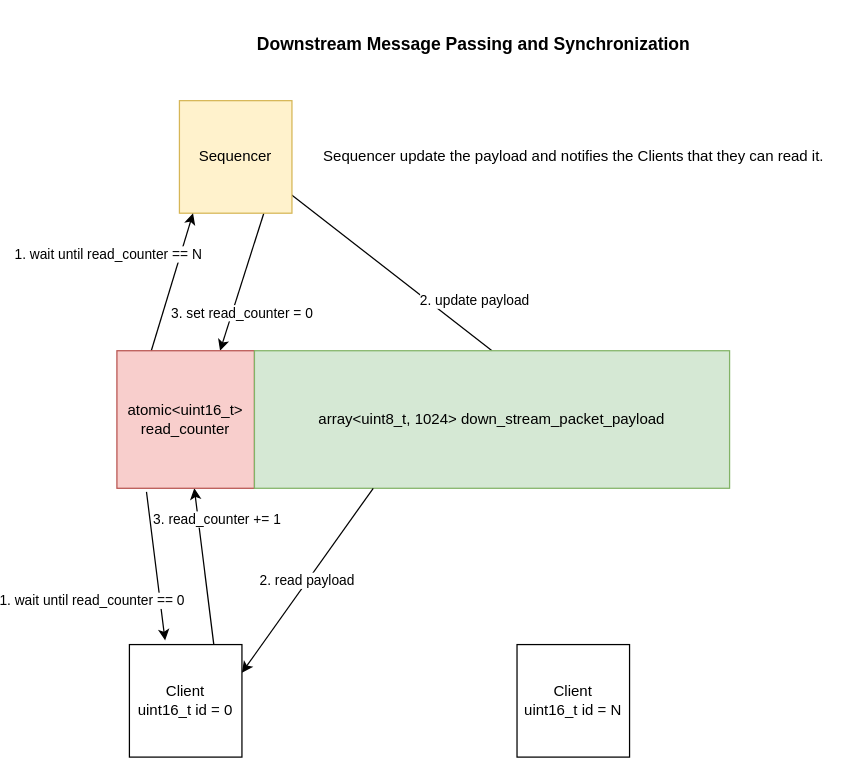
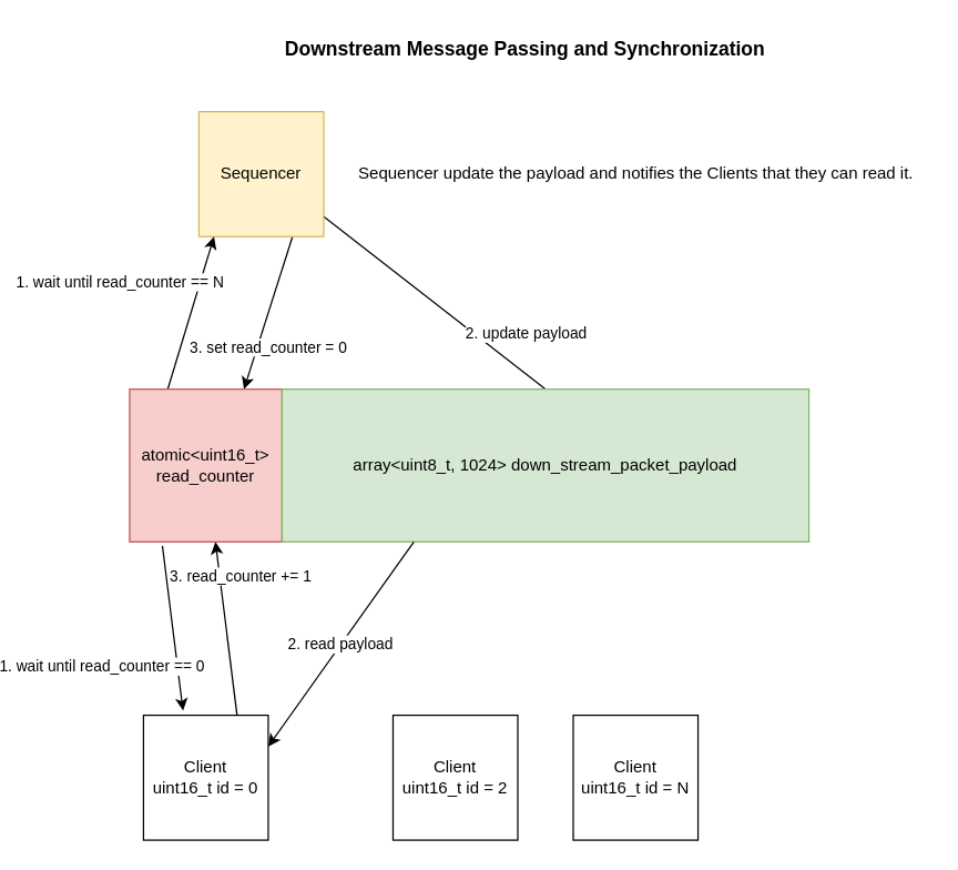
  <mxCell id="0" />
  <mxCell id="1" parent="0" />
  <mxCell id="2" value="2. update payload" style="rounded=0;orthogonalLoop=1;jettySize=auto;html=1;exitX=0.995;exitY=0.836;exitDx=0;exitDy=0;entryX=0.5;entryY=0;entryDx=0;entryDy=0;exitPerimeter=0;endArrow=none;" parent="1" source="5" target="14" edge="1"><mxGeometry x="0.643" y="23" relative="1" as="geometry"><mxPoint as="offset" /></mxGeometry></mxCell>
  <mxCell id="3" style="edgeStyle=none;shape=connector;rounded=0;orthogonalLoop=1;jettySize=auto;html=1;entryX=0.75;entryY=0;entryDx=0;entryDy=0;labelBackgroundColor=default;strokeColor=default;fontFamily=Helvetica;fontSize=11;fontColor=default;endArrow=classic;exitX=0.75;exitY=1;exitDx=0;exitDy=0;" parent="1" source="5" target="13" edge="1"><mxGeometry relative="1" as="geometry" /></mxCell>
  <mxCell id="4" value="3. set read_counter = 0" style="edgeLabel;html=1;align=center;verticalAlign=middle;resizable=0;points=[];fontSize=11;fontFamily=Helvetica;fontColor=default;" parent="3" vertex="1" connectable="0"><mxGeometry x="0.645" y="1" relative="1" as="geometry"><mxPoint x="10" y="-11" as="offset" /></mxGeometry></mxCell>
  <mxCell id="5" value="Sequencer" style="whiteSpace=wrap;html=1;aspect=fixed;fillColor=#fff2cc;strokeColor=#d6b656;" parent="1" vertex="1"><mxGeometry x="70" y="80" width="90" height="90" as="geometry" /></mxCell>
  <mxCell id="6" style="edgeStyle=none;shape=connector;rounded=0;orthogonalLoop=1;jettySize=auto;html=1;exitX=0.75;exitY=0;exitDx=0;exitDy=0;labelBackgroundColor=default;strokeColor=default;fontFamily=Helvetica;fontSize=11;fontColor=default;endArrow=classic;" parent="1" source="8" target="13" edge="1"><mxGeometry relative="1" as="geometry" /></mxCell>
  <mxCell id="7" value="3. read_counter += 1" style="edgeLabel;html=1;align=center;verticalAlign=middle;resizable=0;points=[];fontSize=11;fontFamily=Helvetica;fontColor=default;" parent="6" vertex="1" connectable="0"><mxGeometry x="0.597" y="-2" relative="1" as="geometry"><mxPoint x="13" as="offset" /></mxGeometry></mxCell>
  <mxCell id="8" value="Client&lt;br&gt;uint16_t id = 0" style="whiteSpace=wrap;html=1;aspect=fixed;" parent="1" vertex="1"><mxGeometry x="30" y="515" width="90" height="90" as="geometry" /></mxCell>
+ <mxCell id="9" value="Client&lt;br&gt;uint16_t id = 2" style="whiteSpace=wrap;html=1;aspect=fixed;" parent="1" vertex="1"><mxGeometry x="210" y="515" width="90" height="90" as="geometry" /></mxCell>
  <mxCell id="10" value="Client&lt;br&gt;uint16_t id = N" style="whiteSpace=wrap;html=1;aspect=fixed;" parent="1" vertex="1"><mxGeometry x="340" y="515" width="90" height="90" as="geometry" /></mxCell>
  <mxCell id="11" value="1. wait until read_counter == N" style="rounded=0;orthogonalLoop=1;jettySize=auto;html=1;exitX=0.25;exitY=0;exitDx=0;exitDy=0;entryX=0.121;entryY=1.001;entryDx=0;entryDy=0;entryPerimeter=0;" parent="1" source="13" target="5" edge="1"><mxGeometry x="0.119" y="55" relative="1" as="geometry"><mxPoint as="offset" /></mxGeometry></mxCell>
  <mxCell id="12" value="" style="group" parent="1" vertex="1" connectable="0"><mxGeometry x="20" y="280" width="490" height="110" as="geometry" /></mxCell>
  <mxCell id="13" value="atomic&amp;lt;uint16_t&amp;gt;&lt;br style=&quot;border-color: var(--border-color);&quot;&gt;read_counter" style="whiteSpace=wrap;html=1;aspect=fixed;fillColor=#f8cecc;strokeColor=#b85450;" parent="12" vertex="1"><mxGeometry width="110" height="110" as="geometry" /></mxCell>
  <mxCell id="14" value="array&amp;lt;uint8_t, 1024&amp;gt; down_stream_packet_payload" style="rounded=0;whiteSpace=wrap;html=1;fillColor=#d5e8d4;strokeColor=#82b366;" parent="12" vertex="1"><mxGeometry x="110" width="380" height="110" as="geometry" /></mxCell>
  <mxCell id="15" value="1. wait until read_counter == 0" style="edgeStyle=none;shape=connector;rounded=0;orthogonalLoop=1;jettySize=auto;html=1;exitX=0.215;exitY=1.026;exitDx=0;exitDy=0;entryX=0.317;entryY=-0.037;entryDx=0;entryDy=0;entryPerimeter=0;labelBackgroundColor=default;strokeColor=default;fontFamily=Helvetica;fontSize=11;fontColor=default;endArrow=classic;exitPerimeter=0;" parent="1" source="13" target="8" edge="1"><mxGeometry x="0.354" y="-54" relative="1" as="geometry"><mxPoint as="offset" /></mxGeometry></mxCell>
  <mxCell id="16" value="2. read payload" style="edgeStyle=none;shape=connector;rounded=0;orthogonalLoop=1;jettySize=auto;html=1;exitX=0.25;exitY=1;exitDx=0;exitDy=0;entryX=1;entryY=0.25;entryDx=0;entryDy=0;labelBackgroundColor=default;strokeColor=default;fontFamily=Helvetica;fontSize=11;fontColor=default;endArrow=classic;" parent="1" source="14" target="8" edge="1"><mxGeometry relative="1" as="geometry" /></mxCell>
  <mxCell id="17" style="edgeStyle=none;shape=connector;rounded=0;orthogonalLoop=1;jettySize=auto;html=1;exitX=0.25;exitY=0;exitDx=0;exitDy=0;labelBackgroundColor=default;strokeColor=default;fontFamily=Helvetica;fontSize=11;fontColor=default;endArrow=classic;" parent="1" source="8" target="8" edge="1"><mxGeometry relative="1" as="geometry" /></mxCell>
  <mxCell id="18" value="&lt;b&gt;&lt;font style=&quot;font-size: 14px;&quot;&gt;Downstream Message Passing and Synchronization&lt;/font&gt;&lt;/b&gt;" style="text;html=1;align=center;verticalAlign=middle;resizable=0;points=[];autosize=1;strokeColor=none;fillColor=none;fontSize=11;fontFamily=Helvetica;fontColor=default;" parent="1" vertex="1"><mxGeometry x="120" y="20" width="370" height="30" as="geometry" /></mxCell>
  <mxCell id="19" value="Sequencer update the payload and notifies the Clients that they can read it." style="text;html=1;align=center;verticalAlign=middle;resizable=0;points=[];autosize=1;strokeColor=none;fillColor=none;" vertex="1" parent="1"><mxGeometry x="175" y="110" width="420" height="30" as="geometry" /></mxCell>
